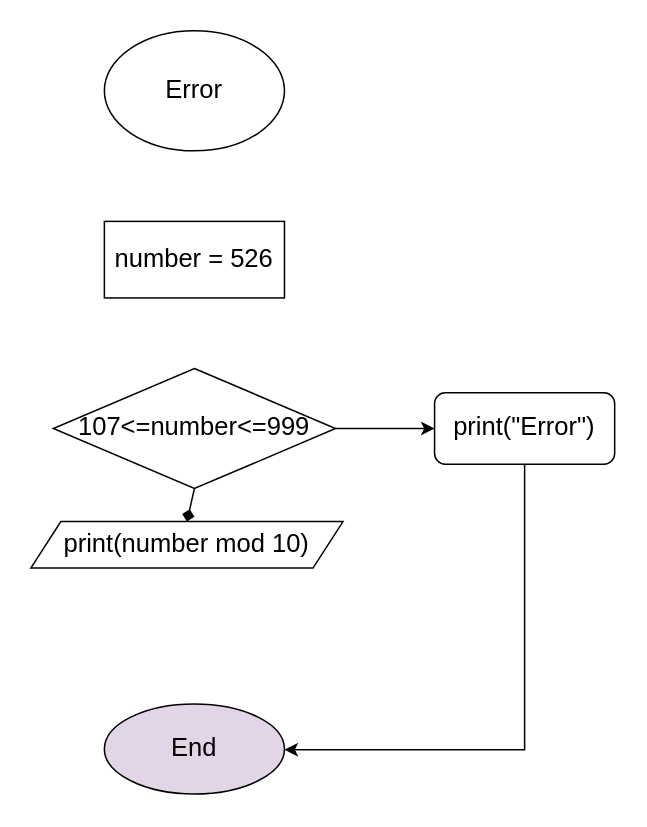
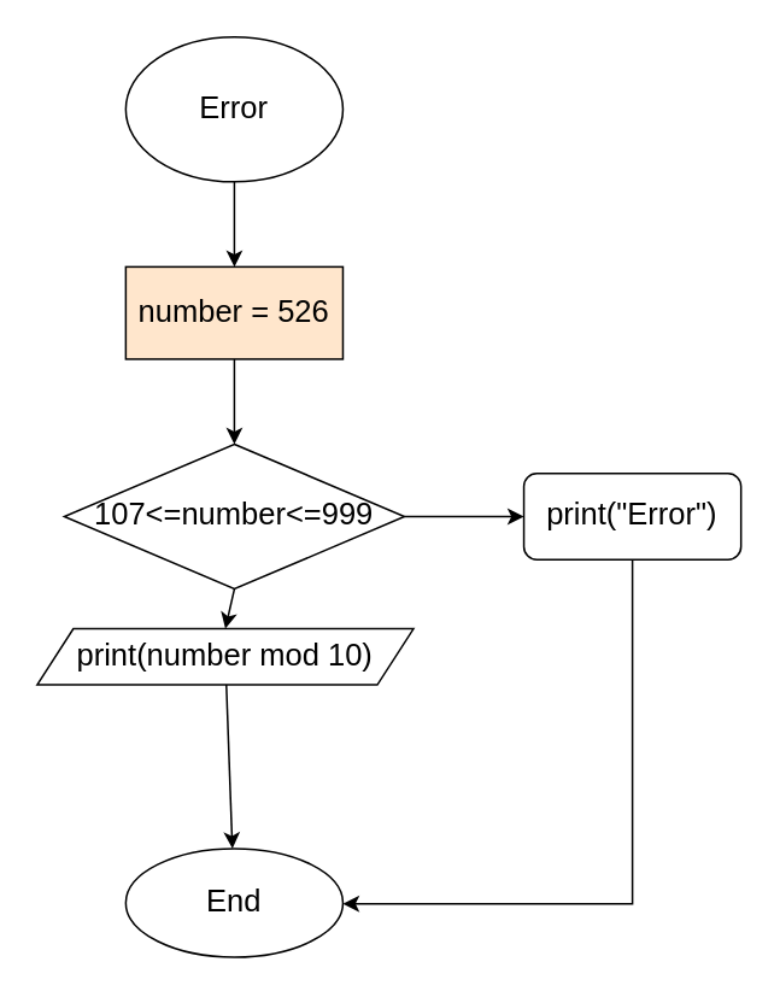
  <mxCell id="0" />
  <mxCell id="1" parent="0" />
+ <mxCell id="2" value="" style="edgeStyle=none;html=1;fontSize=17;" edge="1" parent="1" source="3" target="5"><mxGeometry relative="1" as="geometry" /></mxCell>
  <mxCell id="3" value="Error" style="ellipse;whiteSpace=wrap;html=1;fontSize=17;" vertex="1" parent="1"><mxGeometry x="69" y="20" width="120" height="80" as="geometry" /></mxCell>
- <mxCell id="5" value="number = 526" style="whiteSpace=wrap;html=1;fontSize=17;" vertex="1" parent="1"><mxGeometry x="69" y="147" width="120" height="51" as="geometry" /></mxCell>
- <mxCell id="6" style="edgeStyle=none;html=1;exitX=0.5;exitY=1;exitDx=0;exitDy=0;entryX=0.5;entryY=0;entryDx=0;entryDy=0;fontSize=17;endArrow=diamond;" edge="1" parent="1" source="8" target="10"><mxGeometry relative="1" as="geometry" /></mxCell>
+ <mxCell id="4" value="" style="edgeStyle=none;html=1;fontSize=17;" edge="1" parent="1" source="5" target="8"><mxGeometry relative="1" as="geometry" /></mxCell>
+ <mxCell id="5" value="number = 526" style="whiteSpace=wrap;html=1;fontSize=17;fillColor=#ffe6cc;" vertex="1" parent="1"><mxGeometry x="69" y="147" width="120" height="51" as="geometry" /></mxCell>
+ <mxCell id="6" style="edgeStyle=none;html=1;exitX=0.5;exitY=1;exitDx=0;exitDy=0;entryX=0.5;entryY=0;entryDx=0;entryDy=0;fontSize=17;" edge="1" parent="1" source="8" target="10"><mxGeometry relative="1" as="geometry" /></mxCell>
  <mxCell id="7" style="edgeStyle=none;html=1;exitX=1;exitY=0.5;exitDx=0;exitDy=0;entryX=0;entryY=0.5;entryDx=0;entryDy=0;fontSize=17;" edge="1" parent="1" source="8" target="13"><mxGeometry relative="1" as="geometry" /></mxCell>
  <mxCell id="8" value="107&amp;lt;=number&amp;lt;=999" style="rhombus;whiteSpace=wrap;html=1;fontSize=17;" vertex="1" parent="1"><mxGeometry x="35" y="245" width="188" height="80" as="geometry" /></mxCell>
+ <mxCell id="9" value="" style="edgeStyle=none;html=1;fontSize=17;" edge="1" parent="1" source="10" target="11"><mxGeometry relative="1" as="geometry" /></mxCell>
  <mxCell id="10" value="print(number mod 10)" style="shape=parallelogram;perimeter=parallelogramPerimeter;whiteSpace=wrap;html=1;fixedSize=1;fontSize=17;" vertex="1" parent="1"><mxGeometry x="20" y="347" width="208" height="31" as="geometry" /></mxCell>
- <mxCell id="11" value="End" style="ellipse;whiteSpace=wrap;html=1;fontSize=17;fillColor=#e1d5e7;" vertex="1" parent="1"><mxGeometry x="69" y="468.5" width="120" height="60" as="geometry" /></mxCell>
+ <mxCell id="11" value="End" style="ellipse;whiteSpace=wrap;html=1;fontSize=17;" vertex="1" parent="1"><mxGeometry x="69" y="468.5" width="120" height="60" as="geometry" /></mxCell>
  <mxCell id="12" style="edgeStyle=elbowEdgeStyle;html=1;exitX=0.5;exitY=1;exitDx=0;exitDy=0;entryX=1;entryY=0.5;entryDx=0;entryDy=0;fontSize=17;elbow=vertical;rounded=0;" edge="1" parent="1" source="13" target="11"><mxGeometry relative="1" as="geometry"><Array as="points"><mxPoint x="274" y="499" /></Array></mxGeometry></mxCell>
  <mxCell id="13" value="print(&quot;Error&quot;)" style="rounded=1;whiteSpace=wrap;html=1;fontSize=17;" vertex="1" parent="1"><mxGeometry x="289" y="261.25" width="120" height="47.5" as="geometry" /></mxCell>
